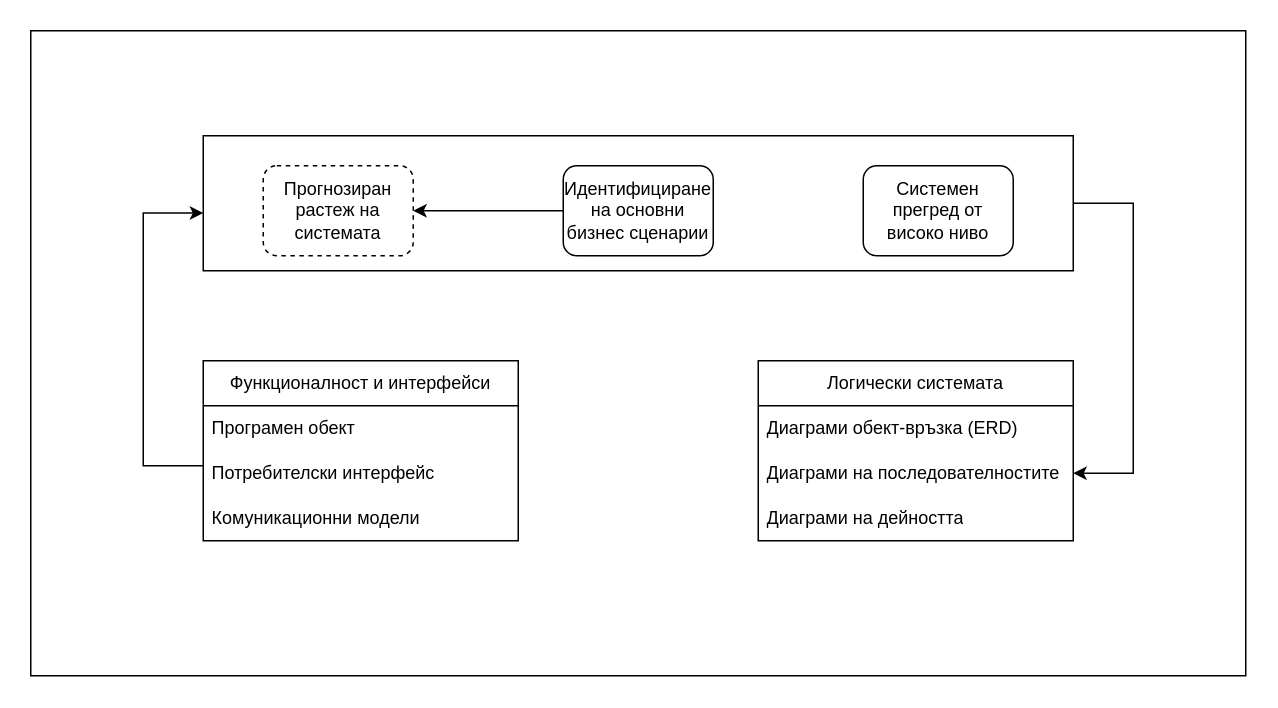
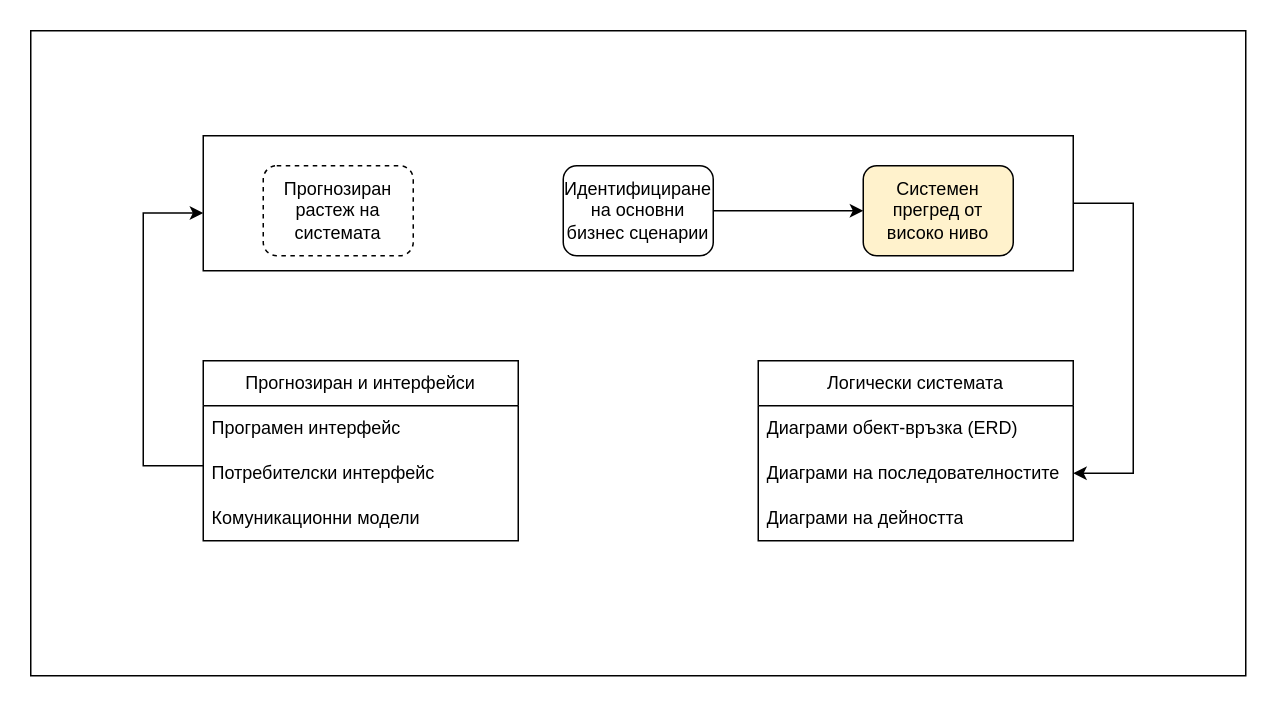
  <mxCell id="0" />
  <mxCell id="1" parent="0" />
  <mxCell id="2" value="" style="rounded=0;whiteSpace=wrap;html=1;" parent="1" vertex="1"><mxGeometry x="20" y="20" width="810" height="430" as="geometry" /></mxCell>
  <mxCell id="3" value="" style="edgeStyle=orthogonalEdgeStyle;rounded=0;orthogonalLoop=1;jettySize=auto;html=1;" parent="1" edge="1"><mxGeometry relative="1" as="geometry"><mxPoint x="305" y="145" as="sourcePoint" /><mxPoint x="415" y="145" as="targetPoint" /></mxGeometry></mxCell>
  <mxCell id="4" value="" style="edgeStyle=orthogonalEdgeStyle;rounded=0;orthogonalLoop=1;jettySize=auto;html=1;" parent="1" edge="1"><mxGeometry relative="1" as="geometry"><mxPoint x="565" y="145" as="sourcePoint" /><mxPoint x="678.5" y="145" as="targetPoint" /></mxGeometry></mxCell>
  <mxCell id="5" value="Логически системата" style="swimlane;fontStyle=0;childLayout=stackLayout;horizontal=1;startSize=30;horizontalStack=0;resizeParent=1;resizeParentMax=0;resizeLast=0;collapsible=1;marginBottom=0;whiteSpace=wrap;html=1;" parent="1" vertex="1"><mxGeometry x="505" y="240" width="210" height="120" as="geometry" /></mxCell>
  <mxCell id="6" value="Диаграми обект-връзка (ERD)" style="text;strokeColor=none;fillColor=none;align=left;verticalAlign=middle;spacingLeft=4;spacingRight=4;overflow=hidden;points=[[0,0.5],[1,0.5]];portConstraint=eastwest;rotatable=0;whiteSpace=wrap;html=1;" parent="5" vertex="1"><mxGeometry y="30" width="210" height="30" as="geometry" /></mxCell>
  <mxCell id="7" value="Диаграми на последователностите" style="text;strokeColor=none;fillColor=none;align=left;verticalAlign=middle;spacingLeft=4;spacingRight=4;overflow=hidden;points=[[0,0.5],[1,0.5]];portConstraint=eastwest;rotatable=0;whiteSpace=wrap;html=1;" parent="5" vertex="1"><mxGeometry y="60" width="210" height="30" as="geometry" /></mxCell>
  <mxCell id="8" value="Диаграми на дейността" style="text;strokeColor=none;fillColor=none;align=left;verticalAlign=middle;spacingLeft=4;spacingRight=4;overflow=hidden;points=[[0,0.5],[1,0.5]];portConstraint=eastwest;rotatable=0;whiteSpace=wrap;html=1;" parent="5" vertex="1"><mxGeometry y="90" width="210" height="30" as="geometry" /></mxCell>
- <mxCell id="9" value="Функционалност и интерфейси" style="swimlane;fontStyle=0;childLayout=stackLayout;horizontal=1;startSize=30;horizontalStack=0;resizeParent=1;resizeParentMax=0;resizeLast=0;collapsible=1;marginBottom=0;whiteSpace=wrap;html=1;" parent="1" vertex="1"><mxGeometry x="135" y="240" width="210" height="120" as="geometry"><mxRectangle x="-50" y="310" width="210" height="30" as="alternateBounds" /></mxGeometry></mxCell>
- <mxCell id="10" value="Програмен обект" style="text;strokeColor=none;fillColor=none;align=left;verticalAlign=middle;spacingLeft=4;spacingRight=4;overflow=hidden;points=[[0,0.5],[1,0.5]];portConstraint=eastwest;rotatable=0;whiteSpace=wrap;html=1;" parent="9" vertex="1"><mxGeometry y="30" width="210" height="30" as="geometry" /></mxCell>
+ <mxCell id="9" value="Прогнозиран и интерфейси" style="swimlane;fontStyle=0;childLayout=stackLayout;horizontal=1;startSize=30;horizontalStack=0;resizeParent=1;resizeParentMax=0;resizeLast=0;collapsible=1;marginBottom=0;whiteSpace=wrap;html=1;" parent="1" vertex="1"><mxGeometry x="135" y="240" width="210" height="120" as="geometry"><mxRectangle x="-50" y="310" width="210" height="30" as="alternateBounds" /></mxGeometry></mxCell>
+ <mxCell id="10" value="Програмен интерфейс" style="text;strokeColor=none;fillColor=none;align=left;verticalAlign=middle;spacingLeft=4;spacingRight=4;overflow=hidden;points=[[0,0.5],[1,0.5]];portConstraint=eastwest;rotatable=0;whiteSpace=wrap;html=1;" parent="9" vertex="1"><mxGeometry y="30" width="210" height="30" as="geometry" /></mxCell>
  <mxCell id="11" value="Потребителски интерфейс" style="text;strokeColor=none;fillColor=none;align=left;verticalAlign=middle;spacingLeft=4;spacingRight=4;overflow=hidden;points=[[0,0.5],[1,0.5]];portConstraint=eastwest;rotatable=0;whiteSpace=wrap;html=1;" parent="9" vertex="1"><mxGeometry y="60" width="210" height="30" as="geometry" /></mxCell>
  <mxCell id="12" value="Комуникационни модели" style="text;strokeColor=none;fillColor=none;align=left;verticalAlign=middle;spacingLeft=4;spacingRight=4;overflow=hidden;points=[[0,0.5],[1,0.5]];portConstraint=eastwest;rotatable=0;whiteSpace=wrap;html=1;" parent="9" vertex="1"><mxGeometry y="90" width="210" height="30" as="geometry" /></mxCell>
  <mxCell id="13" style="edgeStyle=orthogonalEdgeStyle;rounded=0;orthogonalLoop=1;jettySize=auto;html=1;entryX=1;entryY=0.5;entryDx=0;entryDy=0;" edge="1" parent="1" source="14" target="7"><mxGeometry relative="1" as="geometry"><Array as="points"><mxPoint x="755" y="135" /><mxPoint x="755" y="315" /></Array></mxGeometry></mxCell>
  <mxCell id="14" value="" style="rounded=0;whiteSpace=wrap;html=1;" parent="1" vertex="1"><mxGeometry x="135" y="90" width="580" height="90" as="geometry" /></mxCell>
- <mxCell id="15" value="" style="edgeStyle=orthogonalEdgeStyle;rounded=0;orthogonalLoop=1;jettySize=auto;html=1;" edge="1" parent="1" source="16" target="17"><mxGeometry relative="1" as="geometry" /></mxCell>
+ <mxCell id="15" value="" style="edgeStyle=orthogonalEdgeStyle;rounded=0;orthogonalLoop=1;jettySize=auto;html=1;" edge="1" parent="1" source="16" target="18"><mxGeometry relative="1" as="geometry" /></mxCell>
  <mxCell id="16" value="Идентифициране на основни бизнес сценарии" style="rounded=1;whiteSpace=wrap;html=1;" parent="1" vertex="1"><mxGeometry x="375" y="110" width="100" height="60" as="geometry" /></mxCell>
  <mxCell id="17" value="Прогнозиран растеж на системата" style="rounded=1;whiteSpace=wrap;html=1;dashed=1;" vertex="1" parent="1"><mxGeometry x="175" y="110" width="100" height="60" as="geometry" /></mxCell>
- <mxCell id="18" value="Системен прегред от високо ниво" style="rounded=1;whiteSpace=wrap;html=1;" vertex="1" parent="1"><mxGeometry x="575" y="110" width="100" height="60" as="geometry" /></mxCell>
+ <mxCell id="18" value="Системен прегред от високо ниво" style="rounded=1;whiteSpace=wrap;html=1;fillColor=#fff2cc;" vertex="1" parent="1"><mxGeometry x="575" y="110" width="100" height="60" as="geometry" /></mxCell>
  <mxCell id="19" style="edgeStyle=orthogonalEdgeStyle;rounded=0;orthogonalLoop=1;jettySize=auto;html=1;entryX=0;entryY=0.572;entryDx=0;entryDy=0;entryPerimeter=0;" edge="1" parent="1" source="9" target="14"><mxGeometry relative="1" as="geometry"><Array as="points"><mxPoint x="95" y="310" /><mxPoint x="95" y="142" /></Array></mxGeometry></mxCell>
